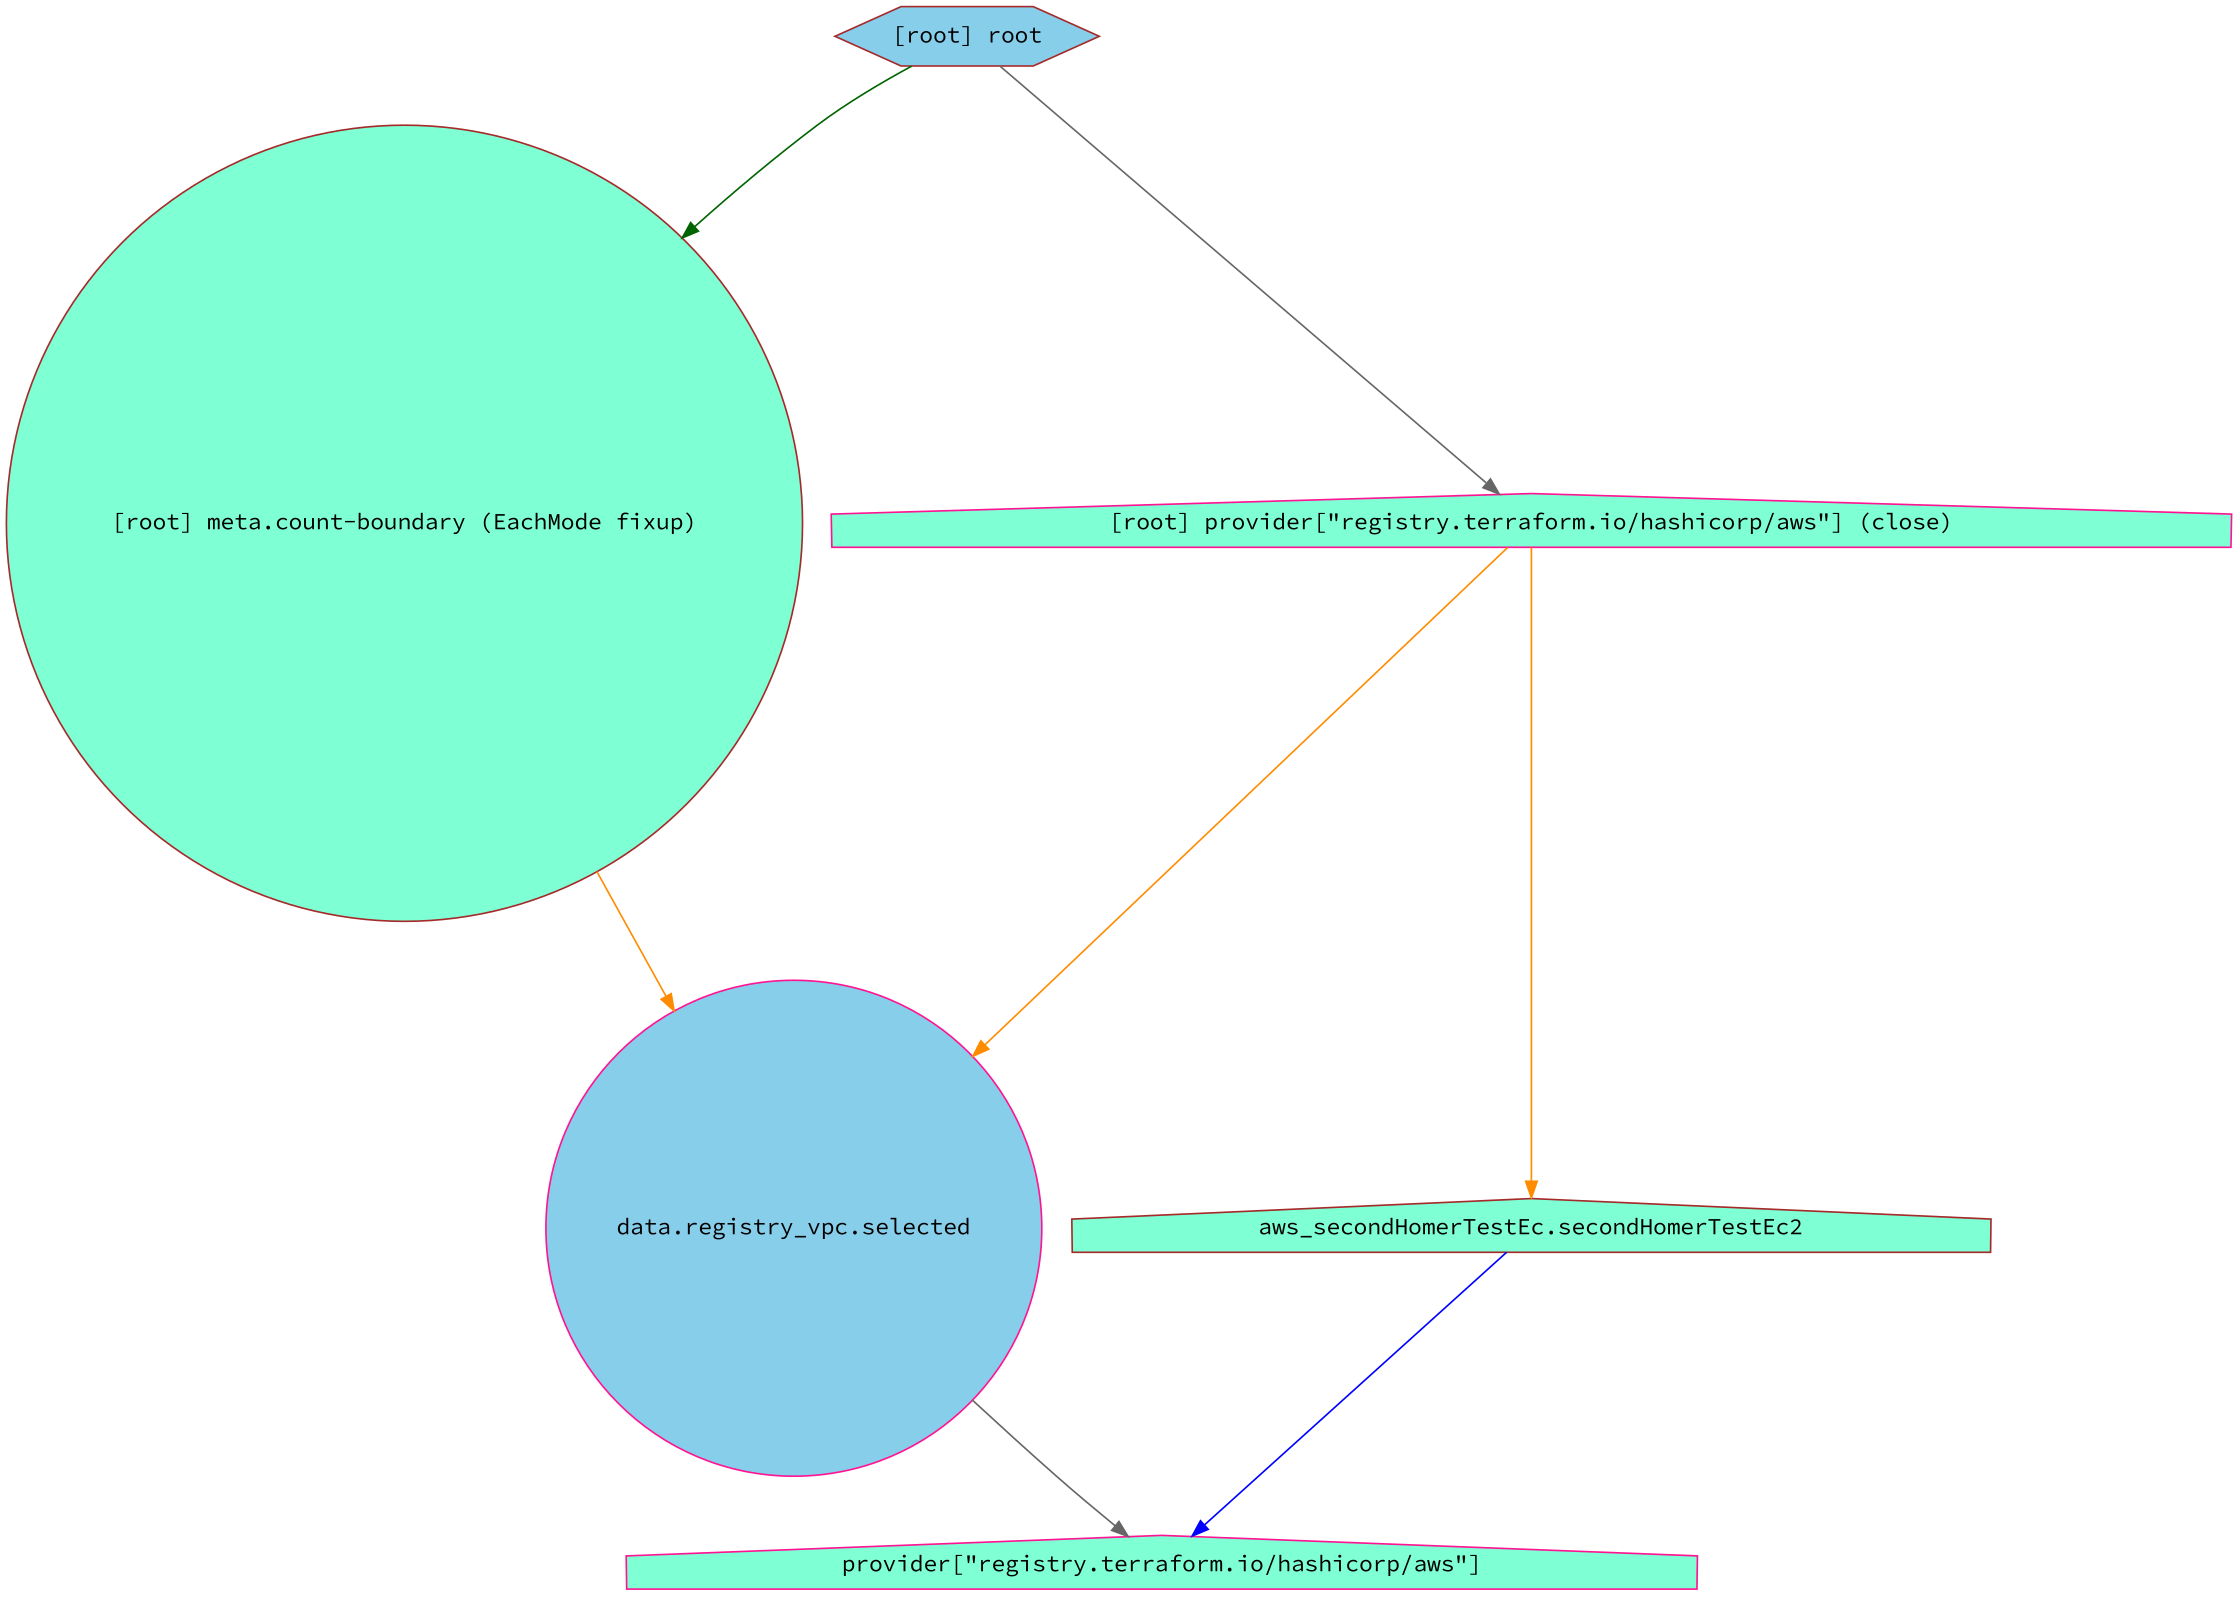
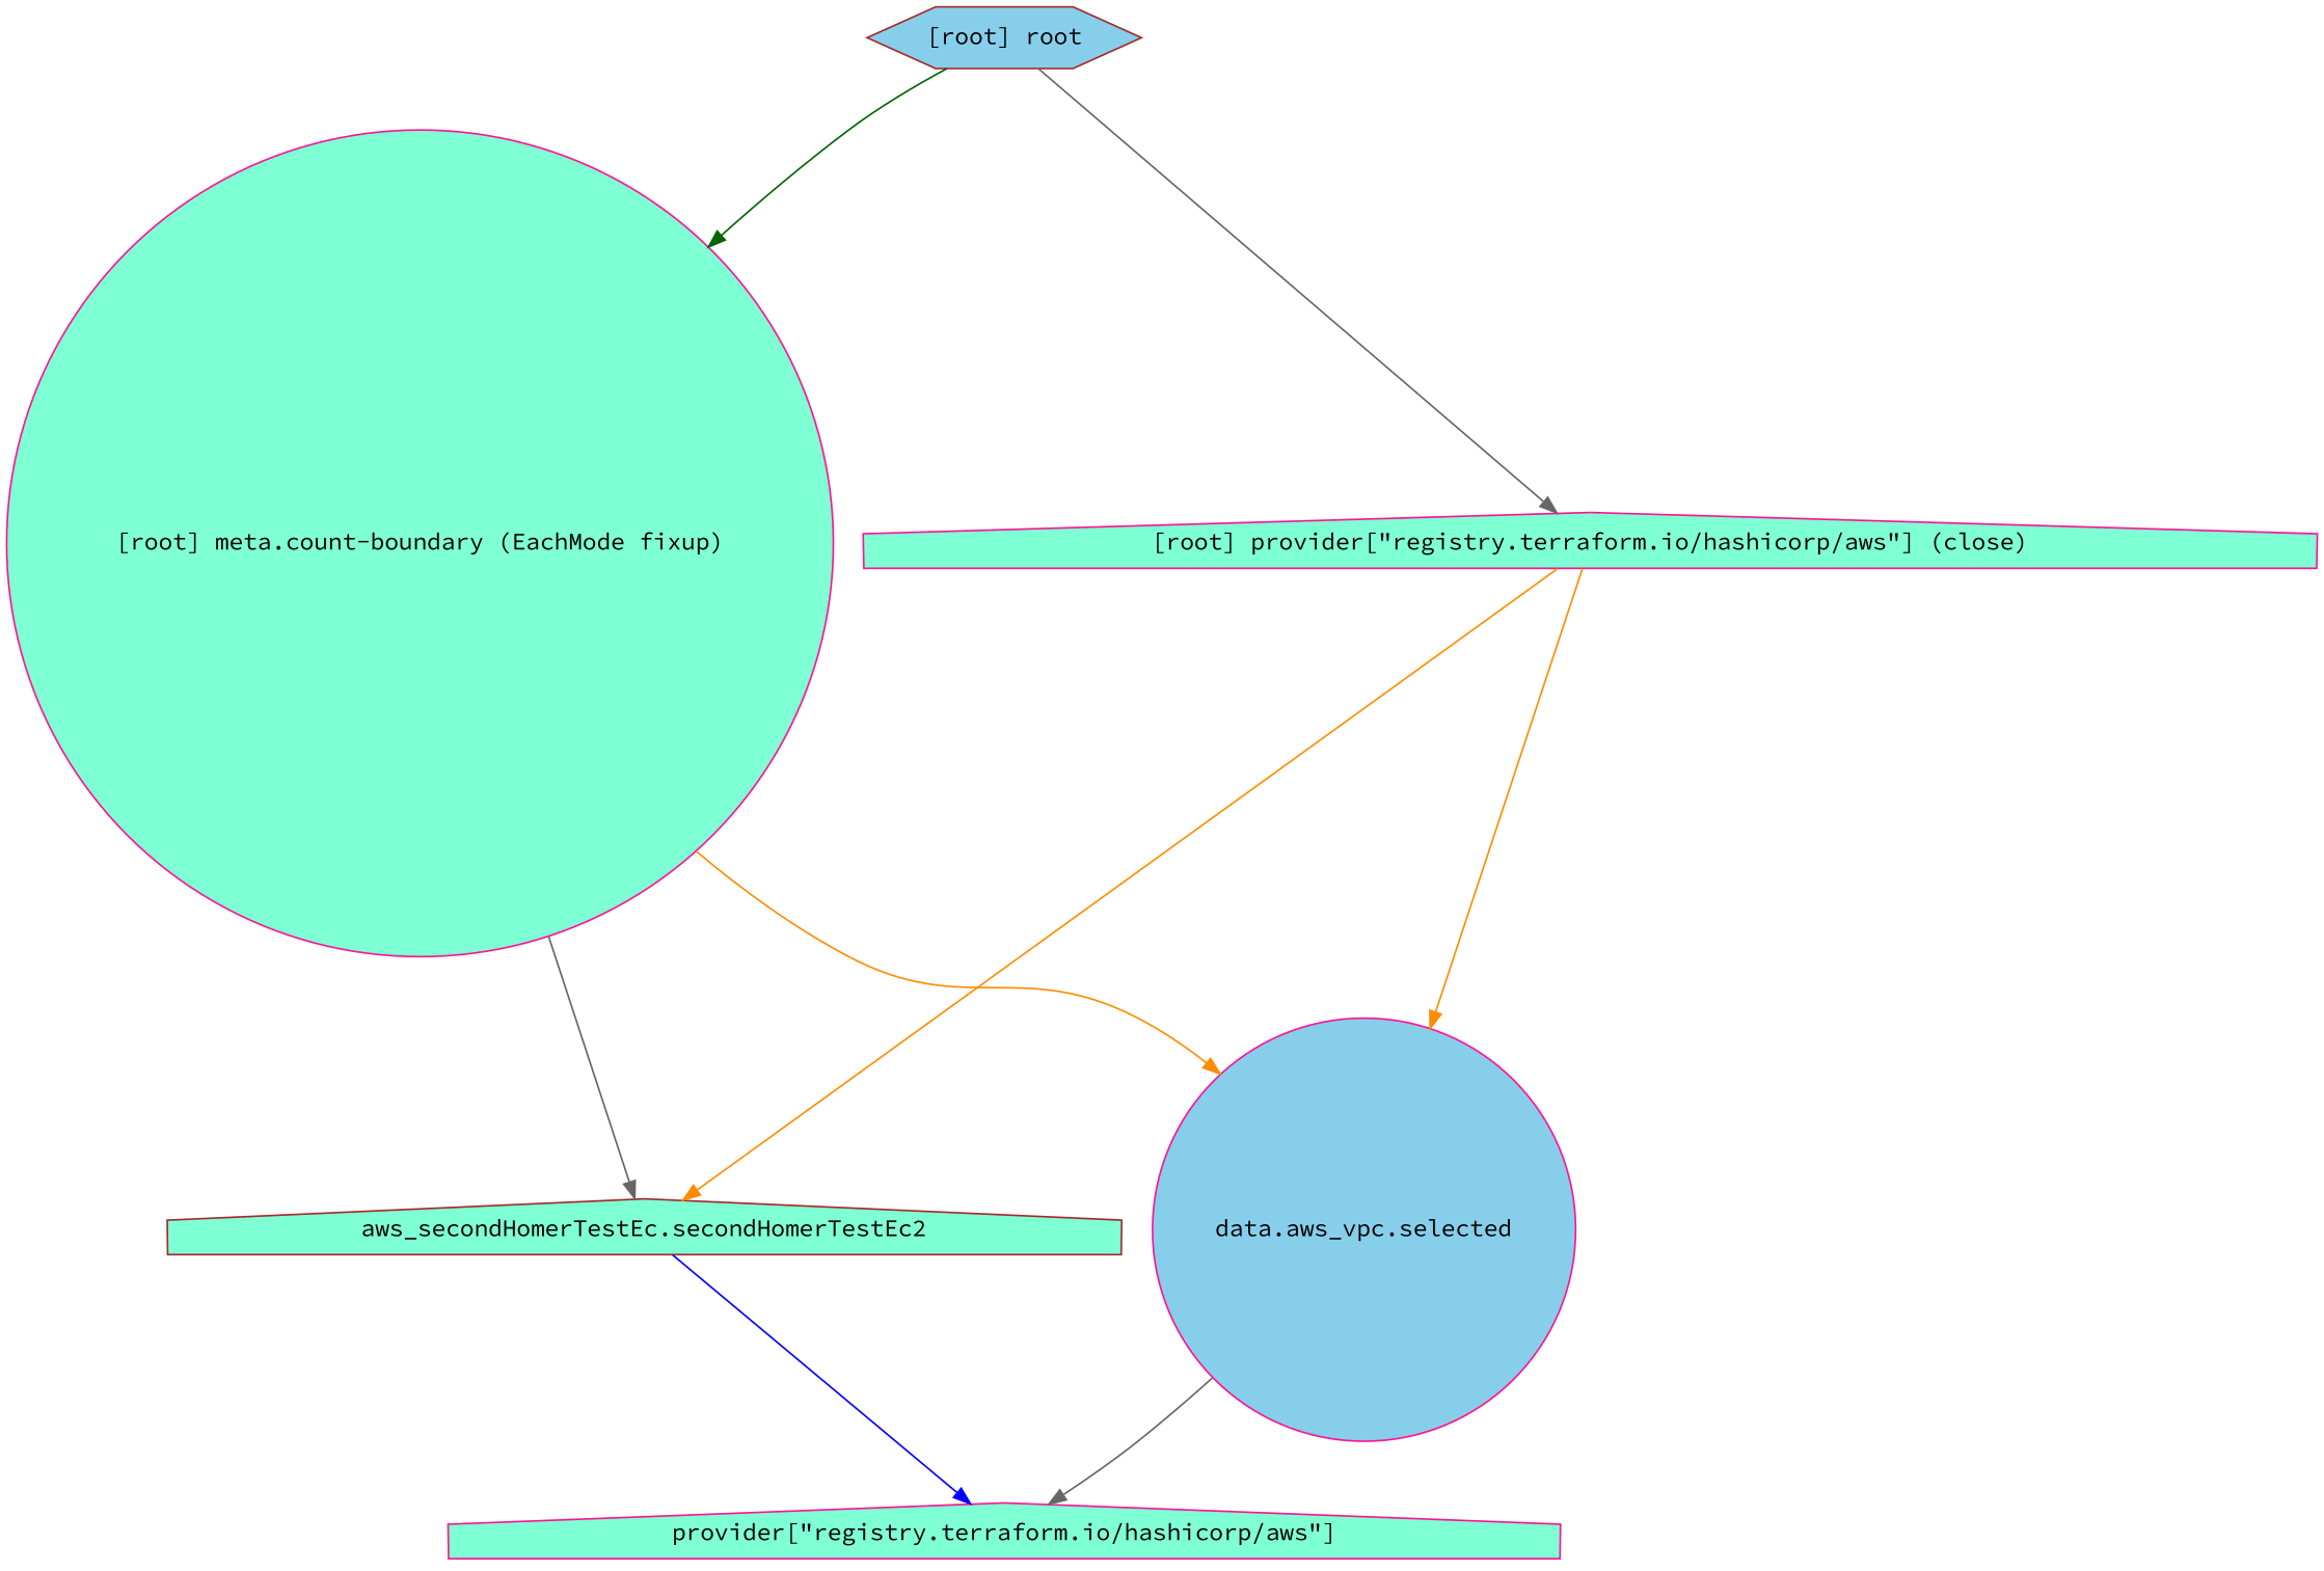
  digraph {
    compound=true
    fontname="Source Code Pro"
    newrank=true
    node [color=brown fillcolor=aquamarine fontname="Source Code Pro" shape=house style=filled]
    edge [color=gray40 fontname="Source Code Pro"]
    n1 [label="aws_secondHomerTestEc.secondHomerTestEc2"]
    n2 [color=deeppink label="provider[\"registry.terraform.io/hashicorp/aws\"]"]
-   n3 [color=deeppink fillcolor=skyblue label="data.registry_vpc.selected" shape=circle]
-   "[root] meta.count-boundary (EachMode fixup)" [shape=circle]
+   n3 [color=deeppink fillcolor=skyblue label="data.aws_vpc.selected" shape=circle]
+   "[root] meta.count-boundary (EachMode fixup)" [color=deeppink shape=circle]
    "[root] provider[\"registry.terraform.io/hashicorp/aws\"] (close)" [color=deeppink]
    "[root] root" [fillcolor=skyblue shape=hexagon]
    subgraph sub_1 {
      n1
      n2
      n3
      "[root] meta.count-boundary (EachMode fixup)"
      "[root] provider[\"registry.terraform.io/hashicorp/aws\"] (close)"
      "[root] root"
    }
    n1 -> n2 [color=blue]
    n3 -> n2
+   "[root] meta.count-boundary (EachMode fixup)" -> n1
    "[root] meta.count-boundary (EachMode fixup)" -> n3 [color=darkorange]
    "[root] provider[\"registry.terraform.io/hashicorp/aws\"] (close)" -> n1 [color=darkorange]
    "[root] provider[\"registry.terraform.io/hashicorp/aws\"] (close)" -> n3 [color=darkorange]
    "[root] root" -> "[root] meta.count-boundary (EachMode fixup)" [color=darkgreen]
    "[root] root" -> "[root] provider[\"registry.terraform.io/hashicorp/aws\"] (close)"
  }
